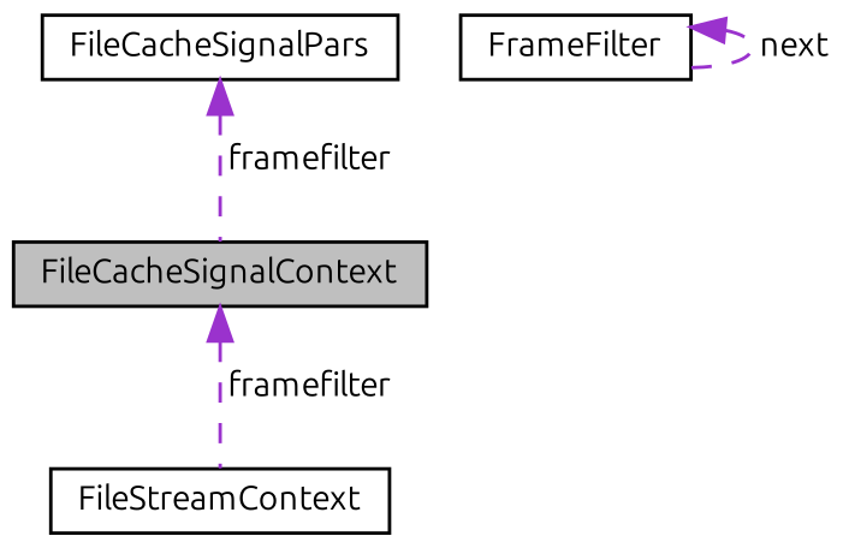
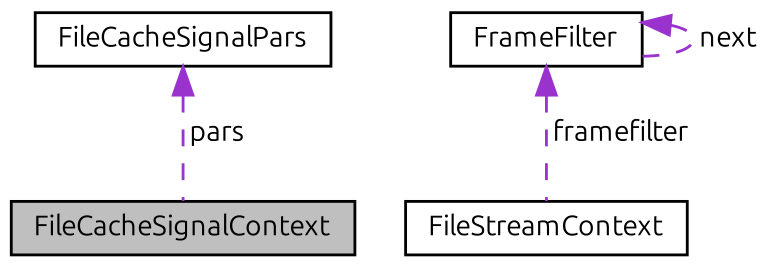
  digraph {
    fontname=Ubuntu
    node [color=black fillcolor=white fontname=Ubuntu fontsize=10 shape=record style=filled]
    edge [color=darkorchid3 dir=back fontname=Ubuntu fontsize=10 labelfontname=Helvetica labelfontsize=10 style=dashed]
    n1 [fillcolor=grey75 fontcolor=black height=0.2 label=FileCacheSignalContext width=0.4]
    n2 [height=0.2 label=FileCacheSignalPars width=0.4]
    n3 [height=0.2 label=FileStreamContext width=0.4]
    n4 [height=0.2 label=FrameFilter width=0.4]
-   n2 -> n1 [label=" framefilter"]
-   n1 -> n3 [label=" framefilter"]
+   n2 -> n1 [label=" pars"]
+   n4 -> n3 [label=" framefilter"]
    n4 -> n4 [label=" next"]
  }
